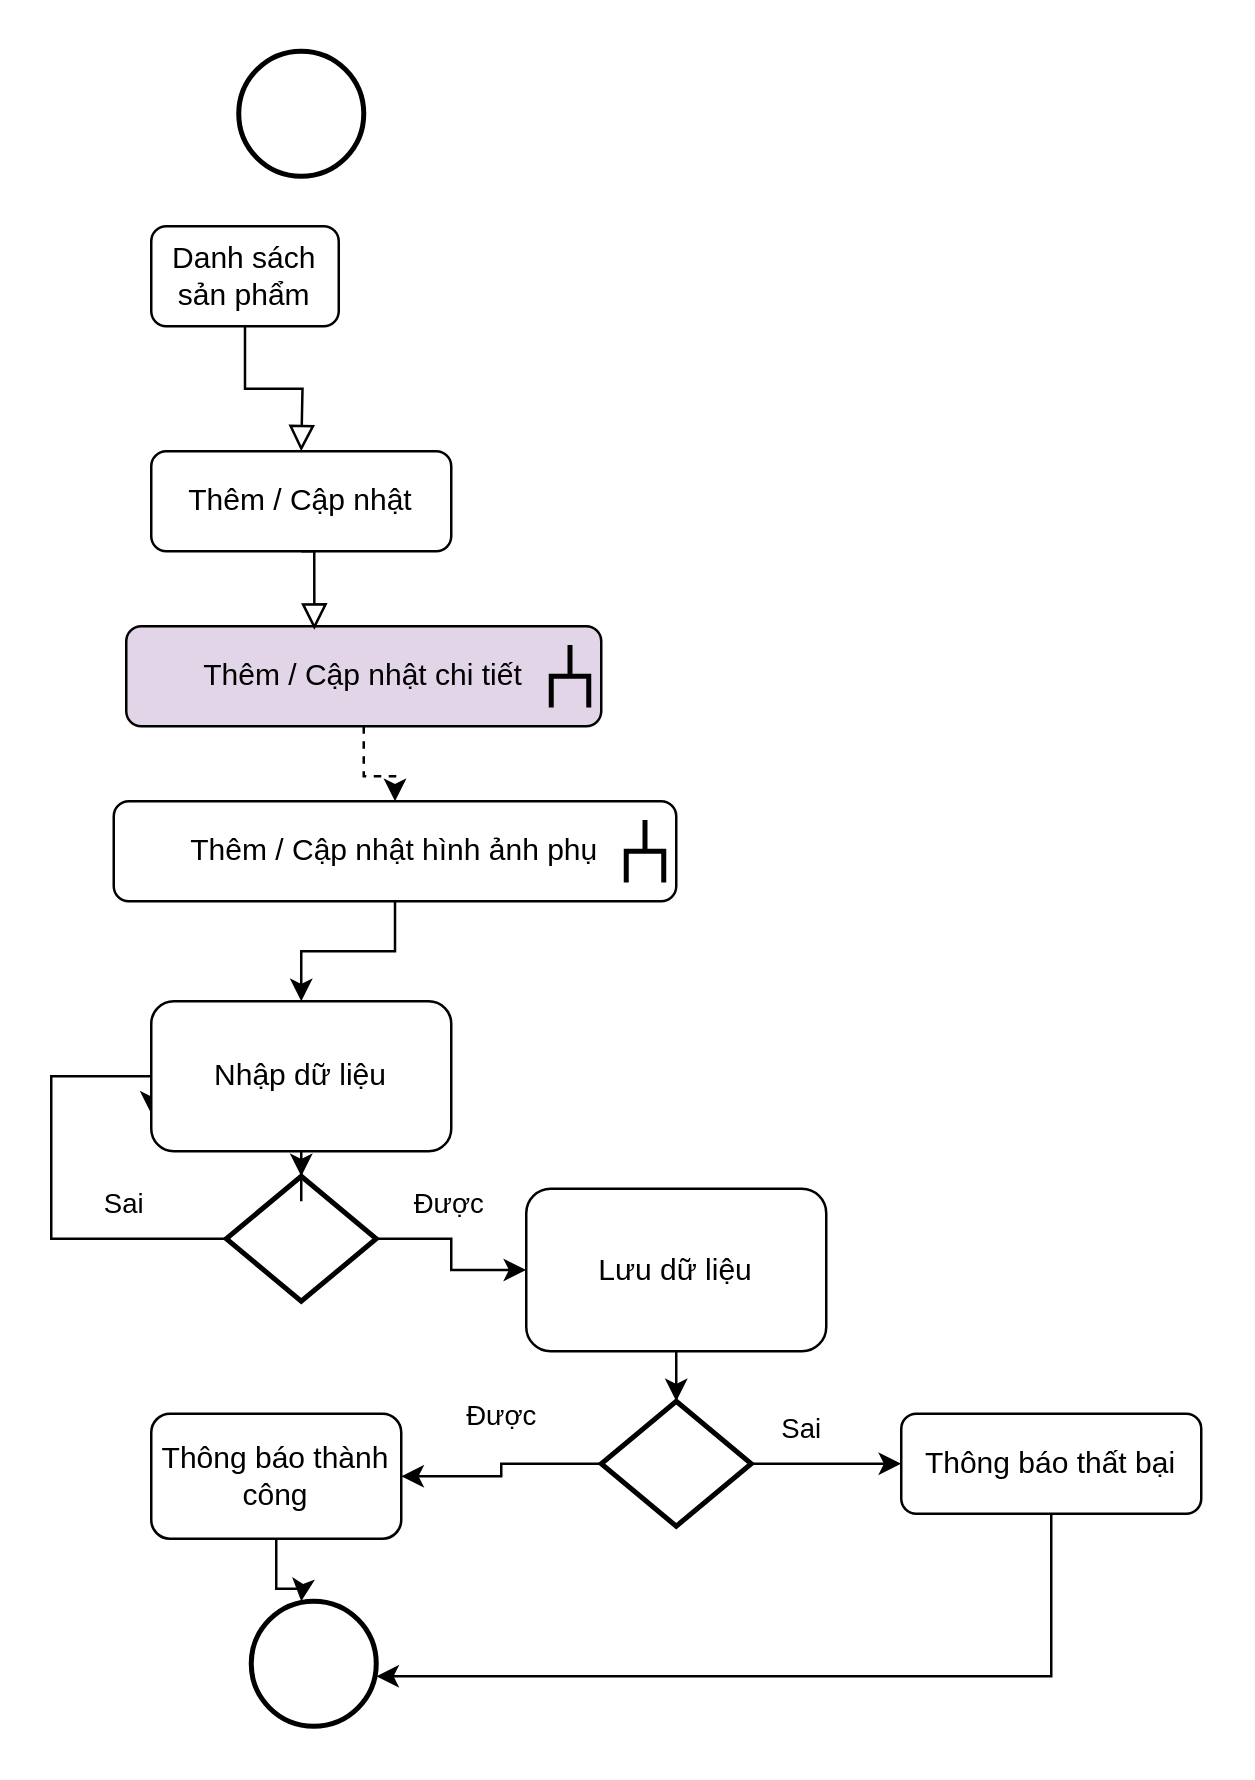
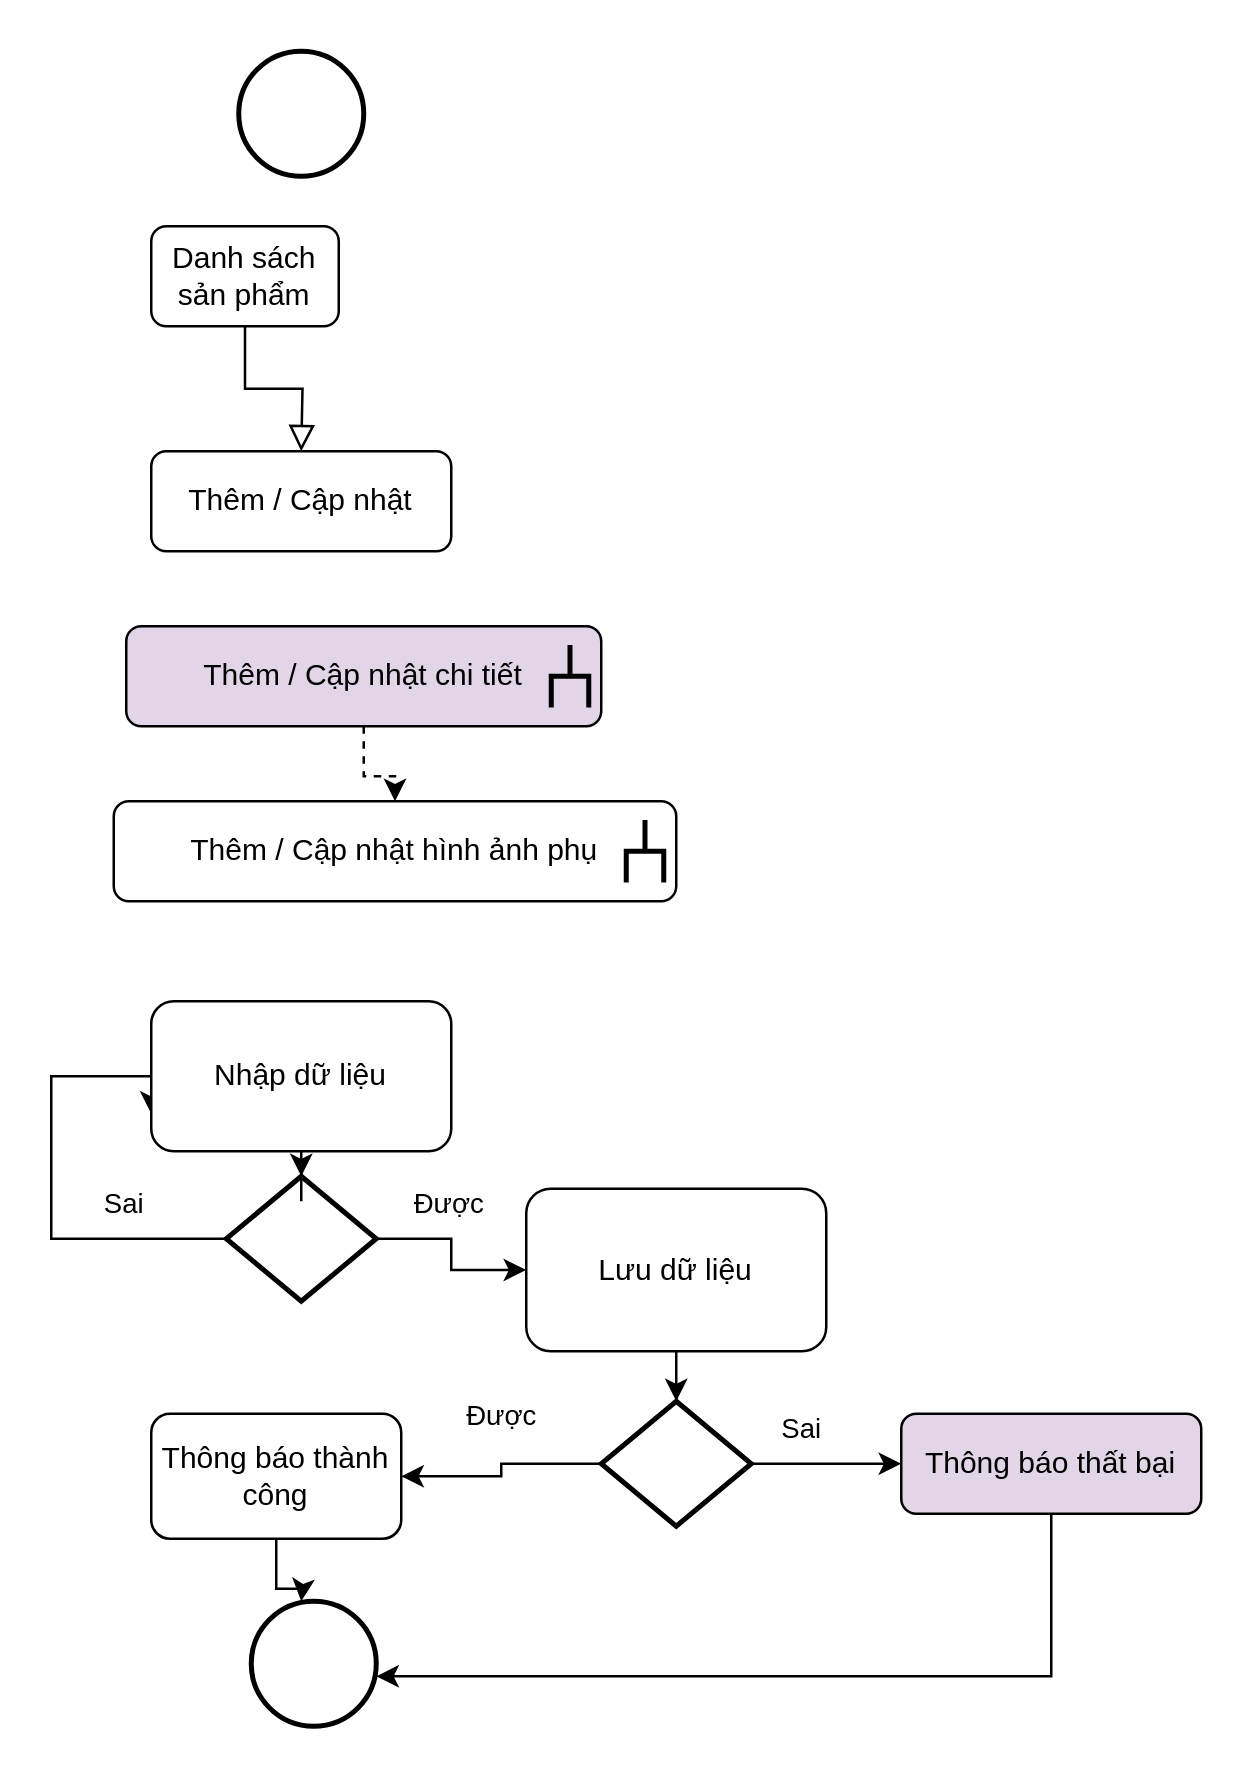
  <mxCell id="0" />
  <mxCell id="1" parent="0" />
  <mxCell id="2" value="" style="rounded=0;html=1;jettySize=auto;orthogonalLoop=1;fontSize=11;endArrow=block;endFill=0;endSize=8;strokeWidth=1;shadow=0;labelBackgroundColor=none;edgeStyle=orthogonalEdgeStyle;" parent="1" source="3" edge="1"><mxGeometry relative="1" as="geometry"><mxPoint x="120" y="180" as="targetPoint" /></mxGeometry></mxCell>
  <mxCell id="3" value="Danh sách sản phẩm" style="rounded=1;whiteSpace=wrap;html=1;fontSize=12;glass=0;strokeWidth=1;shadow=0;" parent="1" vertex="1"><mxGeometry x="60" y="90" width="75" height="40" as="geometry" /></mxCell>
  <mxCell id="4" value="" style="strokeWidth=2;html=1;shape=mxgraph.flowchart.start_2;whiteSpace=wrap;" vertex="1" parent="1"><mxGeometry x="95" y="20" width="50" height="50" as="geometry" /></mxCell>
  <mxCell id="5" value="Thêm / Cập nhật" style="rounded=1;whiteSpace=wrap;html=1;fontSize=12;glass=0;strokeWidth=1;shadow=0;" vertex="1" parent="1"><mxGeometry x="60" y="180" width="120" height="40" as="geometry" /></mxCell>
  <mxCell id="6" value="" style="edgeStyle=orthogonalEdgeStyle;rounded=0;orthogonalLoop=1;jettySize=auto;html=1;entryX=0;entryY=0.75;entryDx=0;entryDy=0;" edge="1" parent="1" source="10" target="12"><mxGeometry relative="1" as="geometry"><mxPoint x="20" y="430" as="targetPoint" /><Array as="points"><mxPoint x="20" y="495" /><mxPoint x="20" y="430" /></Array></mxGeometry></mxCell>
  <mxCell id="7" value="Sai" style="edgeLabel;html=1;align=center;verticalAlign=middle;resizable=0;points=[];" vertex="1" connectable="0" parent="6"><mxGeometry x="-0.554" y="-1" relative="1" as="geometry"><mxPoint y="-14" as="offset" /></mxGeometry></mxCell>
  <mxCell id="8" value="" style="edgeStyle=orthogonalEdgeStyle;rounded=0;orthogonalLoop=1;jettySize=auto;html=1;" edge="1" parent="1" source="10" target="14"><mxGeometry relative="1" as="geometry" /></mxCell>
  <mxCell id="9" value="Được" style="edgeLabel;html=1;align=center;verticalAlign=middle;resizable=0;points=[];" vertex="1" connectable="0" parent="8"><mxGeometry x="-0.233" y="4" relative="1" as="geometry"><mxPoint y="-11" as="offset" /></mxGeometry></mxCell>
  <mxCell id="10" value="" style="strokeWidth=2;html=1;shape=mxgraph.flowchart.decision;whiteSpace=wrap;" vertex="1" parent="1"><mxGeometry x="90" y="470" width="60" height="50" as="geometry" /></mxCell>
  <mxCell id="11" value="" style="edgeStyle=orthogonalEdgeStyle;rounded=0;orthogonalLoop=1;jettySize=auto;html=1;" edge="1" parent="1" source="12" target="10"><mxGeometry relative="1" as="geometry" /></mxCell>
  <mxCell id="12" value="Nhập dữ liệu" style="rounded=1;whiteSpace=wrap;html=1;fontSize=12;glass=0;strokeWidth=1;shadow=0;" vertex="1" parent="1"><mxGeometry x="60" y="400" width="120" height="60" as="geometry" /></mxCell>
  <mxCell id="13" value="" style="edgeStyle=orthogonalEdgeStyle;rounded=0;orthogonalLoop=1;jettySize=auto;html=1;" edge="1" parent="1" source="14" target="18"><mxGeometry relative="1" as="geometry" /></mxCell>
  <mxCell id="14" value="Lưu dữ liệu" style="rounded=1;whiteSpace=wrap;html=1;fontSize=12;glass=0;strokeWidth=1;shadow=0;" vertex="1" parent="1"><mxGeometry x="210" y="475" width="120" height="65" as="geometry" /></mxCell>
  <mxCell id="15" value="" style="edgeStyle=orthogonalEdgeStyle;rounded=0;orthogonalLoop=1;jettySize=auto;html=1;" edge="1" parent="1" source="18" target="20"><mxGeometry relative="1" as="geometry" /></mxCell>
  <mxCell id="16" value="Được" style="edgeLabel;html=1;align=center;verticalAlign=middle;resizable=0;points=[];" vertex="1" connectable="0" parent="15"><mxGeometry x="-0.126" relative="1" as="geometry"><mxPoint x="-4" y="-20" as="offset" /></mxGeometry></mxCell>
  <mxCell id="17" value="" style="edgeStyle=orthogonalEdgeStyle;rounded=0;orthogonalLoop=1;jettySize=auto;html=1;" edge="1" parent="1" source="18"><mxGeometry relative="1" as="geometry"><mxPoint x="360" y="585" as="targetPoint" /></mxGeometry></mxCell>
  <mxCell id="18" value="" style="strokeWidth=2;html=1;shape=mxgraph.flowchart.decision;whiteSpace=wrap;" vertex="1" parent="1"><mxGeometry x="240" y="560" width="60" height="50" as="geometry" /></mxCell>
  <mxCell id="19" value="" style="edgeStyle=orthogonalEdgeStyle;rounded=0;orthogonalLoop=1;jettySize=auto;html=1;" edge="1" parent="1" source="20"><mxGeometry relative="1" as="geometry"><mxPoint x="120" y="640" as="targetPoint" /></mxGeometry></mxCell>
  <mxCell id="20" value="Thông báo thành công" style="rounded=1;whiteSpace=wrap;html=1;fontSize=12;glass=0;strokeWidth=1;shadow=0;" vertex="1" parent="1"><mxGeometry x="60" y="565" width="100" height="50" as="geometry" /></mxCell>
  <mxCell id="21" value="" style="strokeWidth=2;html=1;shape=mxgraph.flowchart.start_2;whiteSpace=wrap;" vertex="1" parent="1"><mxGeometry x="100" y="640" width="50" height="50" as="geometry" /></mxCell>
  <mxCell id="22" value="Sai" style="edgeLabel;html=1;align=center;verticalAlign=middle;resizable=0;points=[];" vertex="1" connectable="0" parent="1"><mxGeometry x="319.996" y="570" as="geometry" /></mxCell>
- <mxCell id="23" value="Thông báo thất bại" style="rounded=1;whiteSpace=wrap;html=1;fontSize=12;glass=0;strokeWidth=1;shadow=0;" vertex="1" parent="1"><mxGeometry x="360" y="565" width="120" height="40" as="geometry" /></mxCell>
+ <mxCell id="23" value="Thông báo thất bại" style="rounded=1;whiteSpace=wrap;html=1;fontSize=12;glass=0;strokeWidth=1;shadow=0;fillColor=#e1d5e7;" vertex="1" parent="1"><mxGeometry x="360" y="565" width="120" height="40" as="geometry" /></mxCell>
  <mxCell id="24" value="" style="edgeStyle=orthogonalEdgeStyle;rounded=0;orthogonalLoop=1;jettySize=auto;html=1;exitX=0.5;exitY=1;exitDx=0;exitDy=0;" edge="1" parent="1"><mxGeometry relative="1" as="geometry"><mxPoint x="420" y="605" as="sourcePoint" /><mxPoint x="150" y="670" as="targetPoint" /><Array as="points"><mxPoint x="420" y="670" /></Array></mxGeometry></mxCell>
  <mxCell id="25" value="" style="edgeStyle=orthogonalEdgeStyle;rounded=0;orthogonalLoop=1;jettySize=auto;html=1;dashed=1;" edge="1" parent="1" source="26" target="30"><mxGeometry relative="1" as="geometry" /></mxCell>
  <mxCell id="26" value="Thêm / Cập nhật chi tiết" style="rounded=1;whiteSpace=wrap;html=1;fontSize=12;glass=0;strokeWidth=1;shadow=0;fillColor=#e1d5e7;" vertex="1" parent="1"><mxGeometry x="50" y="250" width="190" height="40" as="geometry" /></mxCell>
- <mxCell id="27" value="" style="rounded=0;html=1;jettySize=auto;orthogonalLoop=1;fontSize=11;endArrow=block;endFill=0;endSize=8;strokeWidth=1;shadow=0;labelBackgroundColor=none;edgeStyle=orthogonalEdgeStyle;exitX=0.5;exitY=1;exitDx=0;exitDy=0;entryX=0.396;entryY=0.034;entryDx=0;entryDy=0;entryPerimeter=0;" edge="1" parent="1" source="5" target="26"><mxGeometry relative="1" as="geometry"><mxPoint x="130" y="140" as="sourcePoint" /><mxPoint x="130" y="190" as="targetPoint" /></mxGeometry></mxCell>
  <mxCell id="28" value="" style="strokeWidth=2;html=1;shape=mxgraph.flowchart.annotation_2;align=left;labelPosition=right;pointerEvents=1;direction=south;" vertex="1" parent="1"><mxGeometry x="220" y="257.5" width="15" height="25" as="geometry" /></mxCell>
- <mxCell id="29" value="" style="edgeStyle=orthogonalEdgeStyle;rounded=0;orthogonalLoop=1;jettySize=auto;html=1;" edge="1" parent="1" source="30" target="12"><mxGeometry relative="1" as="geometry" /></mxCell>
  <mxCell id="30" value="Thêm / Cập nhật hình ảnh phụ" style="rounded=1;whiteSpace=wrap;html=1;fontSize=12;glass=0;strokeWidth=1;shadow=0;" vertex="1" parent="1"><mxGeometry x="45" y="320" width="225" height="40" as="geometry" /></mxCell>
  <mxCell id="31" value="" style="strokeWidth=2;html=1;shape=mxgraph.flowchart.annotation_2;align=left;labelPosition=right;pointerEvents=1;direction=south;" vertex="1" parent="1"><mxGeometry x="250" y="327.5" width="15" height="25" as="geometry" /></mxCell>
